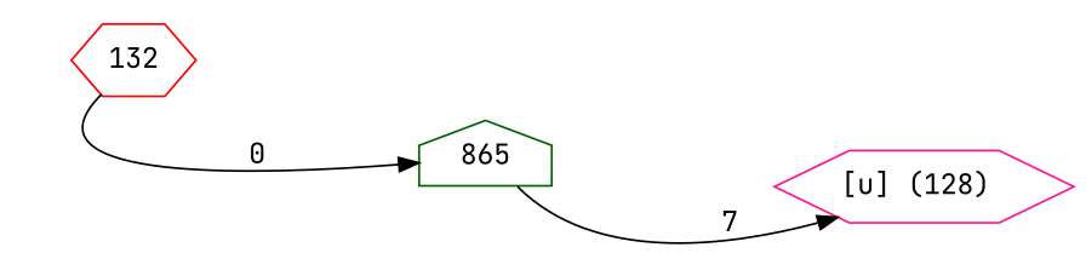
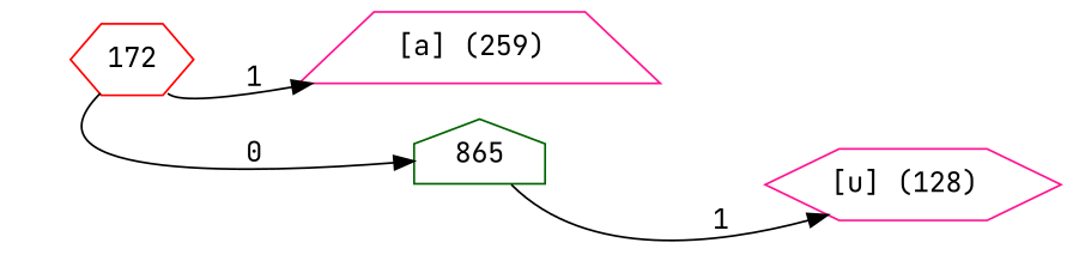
  digraph {
    fontname="JetBrains Mono"
    rankdir=LR
    node [color=deeppink fontname="JetBrains Mono" shape=hexagon]
    edge [fontname="JetBrains Mono" style=solid tailport=se]
-   172 [color=red width=0.5 label=132]
+   n1 [label="[a] (259) " shape=trapezium width=0.5]
+   172 [color=red width=0.5]
    n3 [color=darkgreen label=865 shape=house width=0.5]
    n4 [label="[u] (128) " width=0.5]
+   172 -> n1 [label=" 1"]
    172 -> n3 [label=" 0" tailport=sw]
-   n3 -> n4 [label=" 7"]
+   n3 -> n4 [label=" 1"]
  }
